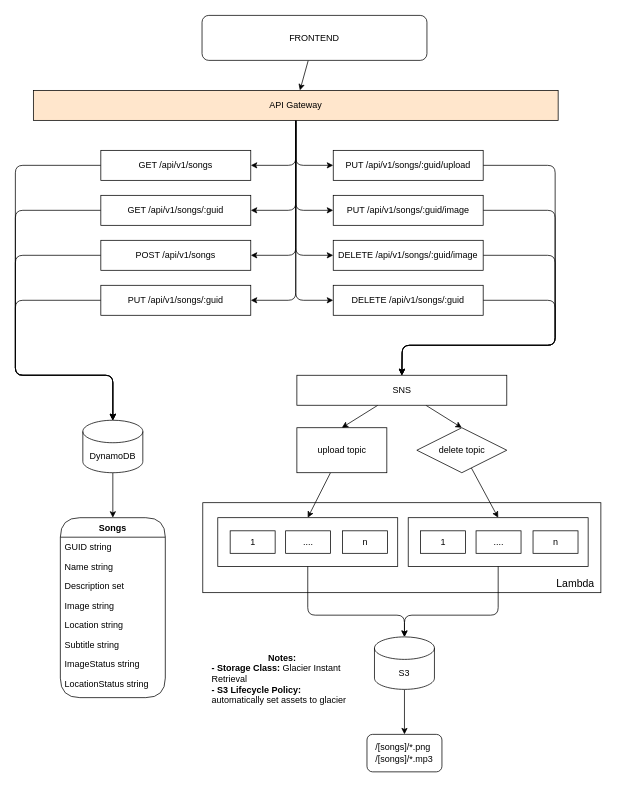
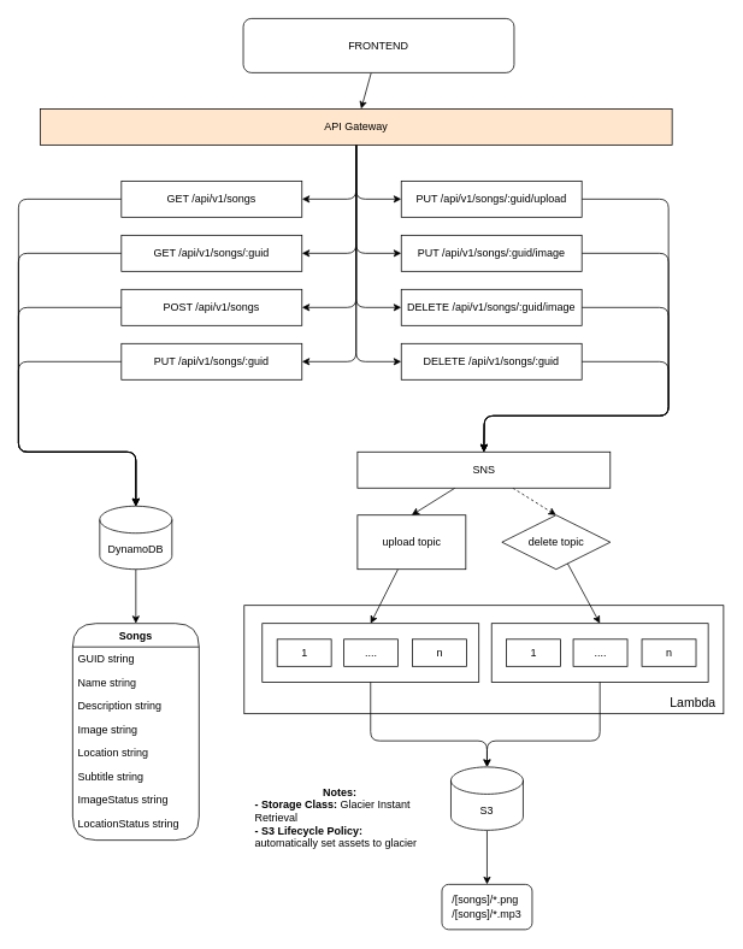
  <mxCell id="0" />
  <mxCell id="1" parent="0" />
  <mxCell id="2" value="" style="rounded=0;whiteSpace=wrap;html=1;" vertex="1" parent="1"><mxGeometry x="270" y="670" width="531" height="120" as="geometry" /></mxCell>
  <mxCell id="3" style="edgeStyle=none;html=1;" edge="1" parent="1" source="4" target="28"><mxGeometry relative="1" as="geometry" /></mxCell>
  <mxCell id="4" value="FRONTEND" style="whiteSpace=wrap;html=1;align=center;rounded=1;" parent="1" vertex="1"><mxGeometry x="269" y="20" width="300" height="60" as="geometry" /></mxCell>
  <mxCell id="5" style="edgeStyle=none;html=1;entryX=0.5;entryY=0;entryDx=0;entryDy=0;" edge="1" parent="1" source="6" target="9"><mxGeometry relative="1" as="geometry" /></mxCell>
  <mxCell id="6" value="DynamoDB" style="shape=cylinder3;whiteSpace=wrap;html=1;boundedLbl=1;backgroundOutline=1;size=15;align=center;rounded=1;" parent="1" vertex="1"><mxGeometry x="110" y="560" width="80" height="70" as="geometry" /></mxCell>
  <mxCell id="7" style="edgeStyle=none;html=1;" edge="1" parent="1" source="8"><mxGeometry relative="1" as="geometry"><mxPoint x="539" y="979" as="targetPoint" /></mxGeometry></mxCell>
  <mxCell id="8" value="S3" style="shape=cylinder3;whiteSpace=wrap;html=1;boundedLbl=1;backgroundOutline=1;size=15;align=center;rounded=1;" parent="1" vertex="1"><mxGeometry x="499" y="849" width="80" height="70" as="geometry" /></mxCell>
  <mxCell id="9" value="Songs" style="swimlane;fontStyle=1;childLayout=stackLayout;horizontal=1;startSize=26;fillColor=none;horizontalStack=0;resizeParent=1;resizeParentMax=0;resizeLast=0;collapsible=1;marginBottom=0;align=center;rounded=1;arcSize=50;" parent="1" vertex="1"><mxGeometry x="80" y="690" width="140" height="240" as="geometry" /></mxCell>
  <mxCell id="10" value="GUID string" style="text;strokeColor=none;fillColor=none;align=left;verticalAlign=top;spacingLeft=4;spacingRight=4;overflow=hidden;rotatable=0;points=[[0,0.5],[1,0.5]];portConstraint=eastwest;rounded=1;" parent="9" vertex="1"><mxGeometry y="26" width="140" height="26" as="geometry" /></mxCell>
  <mxCell id="11" value="Name string" style="text;strokeColor=none;fillColor=none;align=left;verticalAlign=top;spacingLeft=4;spacingRight=4;overflow=hidden;rotatable=0;points=[[0,0.5],[1,0.5]];portConstraint=eastwest;rounded=1;" parent="9" vertex="1"><mxGeometry y="52" width="140" height="26" as="geometry" /></mxCell>
- <mxCell id="12" value="Description set" style="text;strokeColor=none;fillColor=none;align=left;verticalAlign=top;spacingLeft=4;spacingRight=4;overflow=hidden;rotatable=0;points=[[0,0.5],[1,0.5]];portConstraint=eastwest;rounded=1;" parent="9" vertex="1"><mxGeometry y="78" width="140" height="26" as="geometry" /></mxCell>
+ <mxCell id="12" value="Description string" style="text;strokeColor=none;fillColor=none;align=left;verticalAlign=top;spacingLeft=4;spacingRight=4;overflow=hidden;rotatable=0;points=[[0,0.5],[1,0.5]];portConstraint=eastwest;rounded=1;" parent="9" vertex="1"><mxGeometry y="78" width="140" height="26" as="geometry" /></mxCell>
  <mxCell id="13" value="Image string" style="text;strokeColor=none;fillColor=none;align=left;verticalAlign=top;spacingLeft=4;spacingRight=4;overflow=hidden;rotatable=0;points=[[0,0.5],[1,0.5]];portConstraint=eastwest;rounded=1;" parent="9" vertex="1"><mxGeometry y="104" width="140" height="26" as="geometry" /></mxCell>
  <mxCell id="14" value="Location string" style="text;strokeColor=none;fillColor=none;align=left;verticalAlign=top;spacingLeft=4;spacingRight=4;overflow=hidden;rotatable=0;points=[[0,0.5],[1,0.5]];portConstraint=eastwest;rounded=1;" parent="9" vertex="1"><mxGeometry y="130" width="140" height="26" as="geometry" /></mxCell>
  <mxCell id="15" value="Subtitle string" style="text;strokeColor=none;fillColor=none;align=left;verticalAlign=top;spacingLeft=4;spacingRight=4;overflow=hidden;rotatable=0;points=[[0,0.5],[1,0.5]];portConstraint=eastwest;rounded=1;" vertex="1" parent="9"><mxGeometry y="156" width="140" height="26" as="geometry" /></mxCell>
  <mxCell id="16" value="ImageStatus string" style="text;strokeColor=none;fillColor=none;align=left;verticalAlign=top;spacingLeft=4;spacingRight=4;overflow=hidden;rotatable=0;points=[[0,0.5],[1,0.5]];portConstraint=eastwest;rounded=1;" vertex="1" parent="9"><mxGeometry y="182" width="140" height="26" as="geometry" /></mxCell>
  <mxCell id="17" value="LocationStatus string" style="text;strokeColor=none;fillColor=none;align=left;verticalAlign=top;spacingLeft=4;spacingRight=4;overflow=hidden;rotatable=0;points=[[0,0.5],[1,0.5]];portConstraint=eastwest;rounded=1;" parent="9" vertex="1"><mxGeometry y="208" width="140" height="32" as="geometry" /></mxCell>
  <mxCell id="18" value="&lt;div style=&quot;text-align: left&quot;&gt;&lt;span&gt;/[songs]/*.png&lt;/span&gt;&lt;/div&gt;&lt;div style=&quot;text-align: left&quot;&gt;&lt;span&gt;/[songs]/*.mp3&lt;/span&gt;&lt;/div&gt;" style="whiteSpace=wrap;html=1;align=center;rounded=1;" parent="1" vertex="1"><mxGeometry x="489" y="979" width="100" height="50" as="geometry" /></mxCell>
  <mxCell id="19" value="&lt;div style=&quot;text-align: center&quot;&gt;&lt;b&gt;Notes:&lt;/b&gt;&lt;/div&gt;&lt;b&gt;- Storage Class:&lt;/b&gt; Glacier Instant Retrieval&lt;br&gt;&lt;b&gt;- S3 Lifecycle Policy: &lt;/b&gt;automatically set assets to glacier" style="text;html=1;strokeColor=none;fillColor=none;align=left;verticalAlign=middle;whiteSpace=wrap;rounded=1;" parent="1" vertex="1"><mxGeometry x="280" y="860" width="190" height="90" as="geometry" /></mxCell>
  <mxCell id="20" style="edgeStyle=none;html=1;entryX=0;entryY=0.5;entryDx=0;entryDy=0;" edge="1" parent="1" source="28" target="42"><mxGeometry relative="1" as="geometry"><Array as="points"><mxPoint x="394" y="220" /></Array></mxGeometry></mxCell>
  <mxCell id="21" style="edgeStyle=none;html=1;entryX=0;entryY=0.5;entryDx=0;entryDy=0;" edge="1" parent="1" source="28" target="38"><mxGeometry relative="1" as="geometry"><Array as="points"><mxPoint x="394" y="280" /></Array></mxGeometry></mxCell>
  <mxCell id="22" style="edgeStyle=none;html=1;entryX=0;entryY=0.5;entryDx=0;entryDy=0;" edge="1" parent="1" source="28" target="40"><mxGeometry relative="1" as="geometry"><Array as="points"><mxPoint x="394" y="340" /></Array></mxGeometry></mxCell>
  <mxCell id="23" style="edgeStyle=none;html=1;entryX=1;entryY=0.5;entryDx=0;entryDy=0;" edge="1" parent="1" source="28" target="30"><mxGeometry relative="1" as="geometry"><Array as="points"><mxPoint x="394" y="220" /></Array></mxGeometry></mxCell>
  <mxCell id="24" style="edgeStyle=none;html=1;entryX=1;entryY=0.5;entryDx=0;entryDy=0;" edge="1" parent="1" source="28" target="32"><mxGeometry relative="1" as="geometry"><Array as="points"><mxPoint x="394" y="280" /></Array></mxGeometry></mxCell>
  <mxCell id="25" style="edgeStyle=none;html=1;entryX=1;entryY=0.5;entryDx=0;entryDy=0;" edge="1" parent="1" source="28" target="34"><mxGeometry relative="1" as="geometry"><Array as="points"><mxPoint x="394" y="340" /></Array></mxGeometry></mxCell>
  <mxCell id="26" style="edgeStyle=none;html=1;entryX=1;entryY=0.5;entryDx=0;entryDy=0;" edge="1" parent="1" source="28" target="36"><mxGeometry relative="1" as="geometry"><Array as="points"><mxPoint x="394" y="400" /></Array></mxGeometry></mxCell>
  <mxCell id="27" style="edgeStyle=none;html=1;entryX=0;entryY=0.5;entryDx=0;entryDy=0;" edge="1" parent="1" source="28" target="44"><mxGeometry relative="1" as="geometry"><Array as="points"><mxPoint x="394" y="400" /></Array></mxGeometry></mxCell>
  <mxCell id="28" value="API Gateway" style="rounded=0;whiteSpace=wrap;html=1;fillColor=#ffe6cc;" vertex="1" parent="1"><mxGeometry x="44" y="120" width="700" height="40" as="geometry" /></mxCell>
  <mxCell id="29" style="edgeStyle=none;html=1;entryX=0.5;entryY=0;entryDx=0;entryDy=0;entryPerimeter=0;" edge="1" parent="1" source="30" target="6"><mxGeometry relative="1" as="geometry"><Array as="points"><mxPoint x="20" y="220" /><mxPoint x="20" y="500" /><mxPoint x="150" y="500" /></Array></mxGeometry></mxCell>
  <mxCell id="30" value="GET /api/v1/songs" style="rounded=0;whiteSpace=wrap;html=1;" vertex="1" parent="1"><mxGeometry x="134" y="200" width="200" height="40" as="geometry" /></mxCell>
  <mxCell id="31" style="edgeStyle=none;html=1;entryX=0.5;entryY=0;entryDx=0;entryDy=0;entryPerimeter=0;exitX=0;exitY=0.5;exitDx=0;exitDy=0;" edge="1" parent="1" source="32" target="6"><mxGeometry relative="1" as="geometry"><mxPoint x="20" y="280" as="targetPoint" /><Array as="points"><mxPoint x="20" y="280" /><mxPoint x="20" y="500" /><mxPoint x="150" y="500" /></Array></mxGeometry></mxCell>
  <mxCell id="32" value="GET /api/v1/songs/:guid" style="rounded=0;whiteSpace=wrap;html=1;" vertex="1" parent="1"><mxGeometry x="134" y="260" width="200" height="40" as="geometry" /></mxCell>
  <mxCell id="33" style="edgeStyle=none;html=1;entryX=0.5;entryY=0;entryDx=0;entryDy=0;entryPerimeter=0;" edge="1" parent="1" source="34" target="6"><mxGeometry relative="1" as="geometry"><Array as="points"><mxPoint x="20" y="340" /><mxPoint x="20" y="500" /><mxPoint x="150" y="500" /></Array></mxGeometry></mxCell>
  <mxCell id="34" value="POST /api/v1/songs" style="rounded=0;whiteSpace=wrap;html=1;" vertex="1" parent="1"><mxGeometry x="134" y="320" width="200" height="40" as="geometry" /></mxCell>
  <mxCell id="35" style="edgeStyle=none;html=1;entryX=0.5;entryY=0;entryDx=0;entryDy=0;entryPerimeter=0;" edge="1" parent="1" source="36" target="6"><mxGeometry relative="1" as="geometry"><Array as="points"><mxPoint x="20" y="400" /><mxPoint x="20" y="500" /><mxPoint x="150" y="500" /></Array></mxGeometry></mxCell>
  <mxCell id="36" value="PUT /api/v1/songs/:guid" style="rounded=0;whiteSpace=wrap;html=1;" vertex="1" parent="1"><mxGeometry x="134" y="380" width="200" height="40" as="geometry" /></mxCell>
  <mxCell id="37" style="edgeStyle=none;html=1;entryX=0.5;entryY=0;entryDx=0;entryDy=0;fontSize=14;exitX=1;exitY=0.5;exitDx=0;exitDy=0;" edge="1" parent="1" source="38" target="51"><mxGeometry relative="1" as="geometry"><Array as="points"><mxPoint x="740" y="280" /><mxPoint x="740" y="460" /><mxPoint x="536" y="460" /></Array></mxGeometry></mxCell>
  <mxCell id="38" value="PUT /api/v1/songs/:guid/image" style="rounded=0;whiteSpace=wrap;html=1;" vertex="1" parent="1"><mxGeometry x="444" y="260" width="200" height="40" as="geometry" /></mxCell>
  <mxCell id="39" style="edgeStyle=none;html=1;fontSize=14;exitX=1;exitY=0.5;exitDx=0;exitDy=0;" edge="1" parent="1" source="40" target="51"><mxGeometry relative="1" as="geometry"><Array as="points"><mxPoint x="740" y="340" /><mxPoint x="740" y="460" /><mxPoint x="536" y="460" /></Array></mxGeometry></mxCell>
  <mxCell id="40" value="DELETE /api/v1/songs/:guid/image" style="rounded=0;whiteSpace=wrap;html=1;" vertex="1" parent="1"><mxGeometry x="444" y="320" width="200" height="40" as="geometry" /></mxCell>
  <mxCell id="41" style="edgeStyle=none;html=1;fontSize=14;entryX=0.5;entryY=0;entryDx=0;entryDy=0;" edge="1" parent="1" source="42" target="51"><mxGeometry relative="1" as="geometry"><Array as="points"><mxPoint x="740" y="220" /><mxPoint x="740" y="460" /><mxPoint x="536" y="460" /></Array></mxGeometry></mxCell>
  <mxCell id="42" value="PUT /api/v1/songs/:guid/upload" style="rounded=0;whiteSpace=wrap;html=1;" vertex="1" parent="1"><mxGeometry x="444" y="200" width="200" height="40" as="geometry" /></mxCell>
  <mxCell id="43" style="edgeStyle=none;html=1;entryX=0.5;entryY=0;entryDx=0;entryDy=0;fontSize=14;exitX=1;exitY=0.5;exitDx=0;exitDy=0;" edge="1" parent="1" source="44" target="51"><mxGeometry relative="1" as="geometry"><Array as="points"><mxPoint x="740" y="400" /><mxPoint x="740" y="460" /><mxPoint x="536" y="460" /></Array></mxGeometry></mxCell>
  <mxCell id="44" value="DELETE /api/v1/songs/:guid" style="rounded=0;whiteSpace=wrap;html=1;" vertex="1" parent="1"><mxGeometry x="444" y="380" width="200" height="40" as="geometry" /></mxCell>
  <mxCell id="45" style="edgeStyle=none;html=1;entryX=0.5;entryY=0;entryDx=0;entryDy=0;" edge="1" parent="1" source="46" target="61"><mxGeometry relative="1" as="geometry" /></mxCell>
  <mxCell id="46" value="upload topic" style="rounded=0;whiteSpace=wrap;html=1;" vertex="1" parent="1"><mxGeometry x="395.5" y="570" width="120" height="60" as="geometry" /></mxCell>
  <mxCell id="47" style="edgeStyle=none;html=1;entryX=0.5;entryY=0;entryDx=0;entryDy=0;" edge="1" parent="1" source="48" target="55"><mxGeometry relative="1" as="geometry"><mxPoint x="650" y="660" as="targetPoint" /></mxGeometry></mxCell>
  <mxCell id="48" value="delete topic" style="rhombus;whiteSpace=wrap;html=1;" vertex="1" parent="1"><mxGeometry x="555.5" y="570" width="120" height="60" as="geometry" /></mxCell>
  <mxCell id="49" style="edgeStyle=none;html=1;entryX=0.5;entryY=0;entryDx=0;entryDy=0;" edge="1" parent="1" source="51" target="46"><mxGeometry relative="1" as="geometry" /></mxCell>
- <mxCell id="50" style="edgeStyle=none;html=1;entryX=0.5;entryY=0;entryDx=0;entryDy=0;" edge="1" parent="1" source="51" target="48"><mxGeometry relative="1" as="geometry" /></mxCell>
+ <mxCell id="50" style="edgeStyle=none;html=1;entryX=0.5;entryY=0;entryDx=0;entryDy=0;dashed=1;" edge="1" parent="1" source="51" target="48"><mxGeometry relative="1" as="geometry" /></mxCell>
  <mxCell id="51" value="SNS" style="rounded=0;whiteSpace=wrap;html=1;" vertex="1" parent="1"><mxGeometry x="395.5" y="500" width="280" height="40" as="geometry" /></mxCell>
  <mxCell id="52" value="&lt;h1&gt;&lt;font style=&quot;font-size: 14px ; font-weight: normal&quot;&gt;Lambda&lt;/font&gt;&lt;/h1&gt;" style="text;html=1;strokeColor=none;fillColor=none;spacing=5;spacingTop=-20;whiteSpace=wrap;overflow=hidden;rounded=0;" vertex="1" parent="1"><mxGeometry x="736.5" y="755" width="64.5" height="40" as="geometry" /></mxCell>
  <mxCell id="53" value="" style="group" vertex="1" connectable="0" parent="1"><mxGeometry x="544" y="690" width="240" height="65" as="geometry" /></mxCell>
  <mxCell id="54" value="" style="group" vertex="1" connectable="0" parent="53"><mxGeometry width="240" height="65" as="geometry" /></mxCell>
  <mxCell id="55" value="" style="rounded=0;whiteSpace=wrap;html=1;fontSize=14;" vertex="1" parent="54"><mxGeometry width="240" height="65" as="geometry" /></mxCell>
  <mxCell id="56" value="1" style="rounded=0;whiteSpace=wrap;html=1;" vertex="1" parent="54"><mxGeometry x="16.5" y="17.5" width="60" height="30" as="geometry" /></mxCell>
  <mxCell id="57" value="...." style="rounded=0;whiteSpace=wrap;html=1;" vertex="1" parent="54"><mxGeometry x="90.5" y="17.5" width="60" height="30" as="geometry" /></mxCell>
  <mxCell id="58" value="n" style="rounded=0;whiteSpace=wrap;html=1;" vertex="1" parent="54"><mxGeometry x="166.5" y="17.5" width="60" height="30" as="geometry" /></mxCell>
  <mxCell id="59" value="" style="group" vertex="1" connectable="0" parent="1"><mxGeometry x="290" y="690" width="240" height="65" as="geometry" /></mxCell>
  <mxCell id="60" value="" style="group" vertex="1" connectable="0" parent="59"><mxGeometry width="240" height="65" as="geometry" /></mxCell>
  <mxCell id="61" value="" style="rounded=0;whiteSpace=wrap;html=1;fontSize=14;" vertex="1" parent="60"><mxGeometry width="240" height="65" as="geometry" /></mxCell>
  <mxCell id="62" value="1" style="rounded=0;whiteSpace=wrap;html=1;" vertex="1" parent="60"><mxGeometry x="16.5" y="17.5" width="60" height="30" as="geometry" /></mxCell>
  <mxCell id="63" value="...." style="rounded=0;whiteSpace=wrap;html=1;" vertex="1" parent="60"><mxGeometry x="90.5" y="17.5" width="60" height="30" as="geometry" /></mxCell>
  <mxCell id="64" value="n" style="rounded=0;whiteSpace=wrap;html=1;" vertex="1" parent="60"><mxGeometry x="166.5" y="17.5" width="60" height="30" as="geometry" /></mxCell>
  <mxCell id="65" style="edgeStyle=none;html=1;entryX=0.5;entryY=0;entryDx=0;entryDy=0;entryPerimeter=0;fontSize=14;" edge="1" parent="1" source="61" target="8"><mxGeometry relative="1" as="geometry"><Array as="points"><mxPoint x="410" y="820" /><mxPoint x="539" y="820" /></Array></mxGeometry></mxCell>
  <mxCell id="66" style="edgeStyle=none;html=1;entryX=0.5;entryY=0;entryDx=0;entryDy=0;entryPerimeter=0;fontSize=14;" edge="1" parent="1" source="55" target="8"><mxGeometry relative="1" as="geometry"><Array as="points"><mxPoint x="664" y="820" /><mxPoint x="539" y="820" /></Array></mxGeometry></mxCell>
